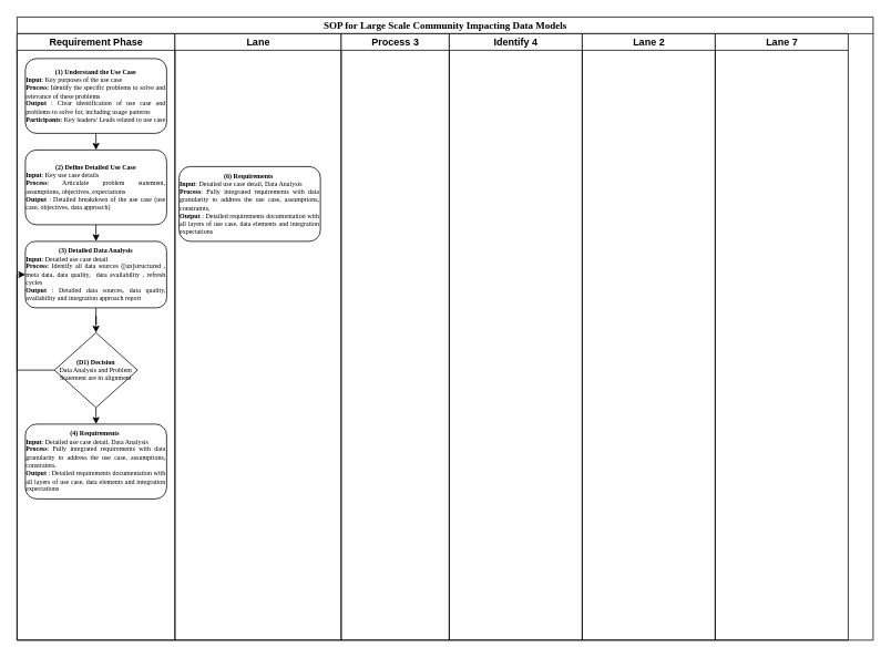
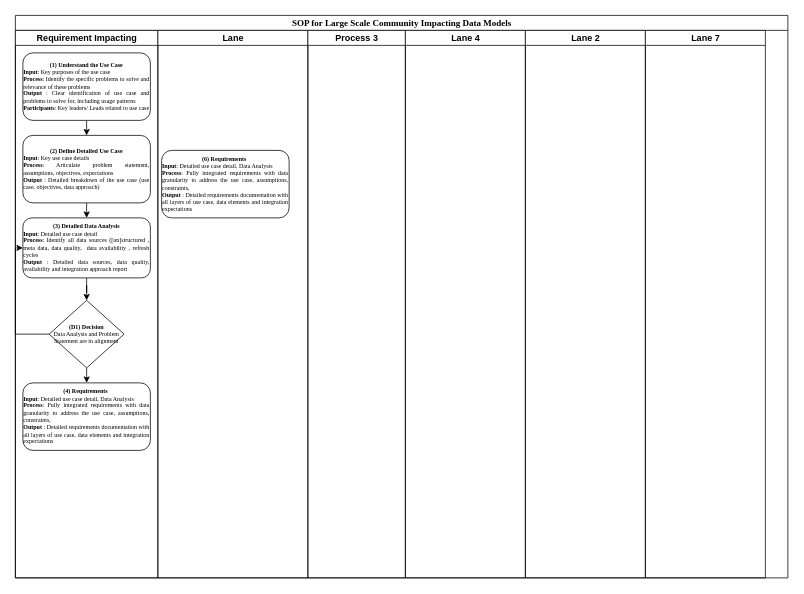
  <mxCell id="0" />
  <mxCell id="1" parent="0" />
  <mxCell id="2" value="&lt;font style=&quot;font-size: 12px&quot;&gt;SOP for Large Scale Community Impacting Data Models&lt;/font&gt;" style="swimlane;html=1;childLayout=stackLayout;startSize=20;rounded=0;shadow=0;labelBackgroundColor=none;strokeWidth=1;fontFamily=Verdana;fontSize=8;align=center;" parent="1" vertex="1"><mxGeometry x="20" y="20" width="1030" height="750" as="geometry" /></mxCell>
- <mxCell id="3" value="Requirement Phase" style="swimlane;html=1;startSize=20;" parent="2" vertex="1"><mxGeometry y="20" width="190" height="730" as="geometry" /></mxCell>
+ <mxCell id="3" value="Requirement Impacting" style="swimlane;html=1;startSize=20;" parent="2" vertex="1"><mxGeometry y="20" width="190" height="730" as="geometry" /></mxCell>
  <mxCell id="4" style="edgeStyle=orthogonalEdgeStyle;rounded=0;orthogonalLoop=1;jettySize=auto;html=1;exitX=0.5;exitY=1;exitDx=0;exitDy=0;entryX=0.5;entryY=0;entryDx=0;entryDy=0;" edge="1" parent="3" source="5" target="7"><mxGeometry relative="1" as="geometry" /></mxCell>
  <mxCell id="5" value="&lt;b&gt;(1)&lt;/b&gt; &lt;b&gt;Understand the Use Case&lt;br&gt;&lt;div style=&quot;text-align: justify&quot;&gt;&lt;b&gt;Input&lt;/b&gt;&lt;span style=&quot;font-weight: normal&quot;&gt;: Key purposes of the use case&lt;/span&gt;&lt;/div&gt;&lt;/b&gt;&lt;b&gt;&lt;div style=&quot;text-align: justify&quot;&gt;&lt;b&gt;Process&lt;/b&gt;&lt;span style=&quot;font-weight: normal&quot;&gt;: Identify the specific problems to solve and relevance of these problems&lt;/span&gt;&lt;/div&gt;&lt;/b&gt;&lt;b&gt;&lt;div style=&quot;text-align: justify&quot;&gt;&lt;b&gt;Output&lt;/b&gt;&lt;span style=&quot;font-weight: normal&quot;&gt; : Clear identification of use case and problems to solve for, including usage patterns&lt;/span&gt;&lt;/div&gt;&lt;/b&gt;&lt;b&gt;&lt;div style=&quot;text-align: justify&quot;&gt;&lt;b&gt;Participants&lt;/b&gt;&lt;span style=&quot;font-weight: normal&quot;&gt;: Key leaders/ Leads related to use case&lt;/span&gt;&lt;/div&gt;&lt;/b&gt;" style="rounded=1;whiteSpace=wrap;html=1;shadow=0;labelBackgroundColor=none;strokeWidth=1;fontFamily=Verdana;fontSize=8;align=center;" parent="3" vertex="1"><mxGeometry x="10" y="30" width="170" height="90" as="geometry" /></mxCell>
  <mxCell id="6" style="edgeStyle=orthogonalEdgeStyle;rounded=0;orthogonalLoop=1;jettySize=auto;html=1;exitX=0.5;exitY=1;exitDx=0;exitDy=0;entryX=0.5;entryY=0;entryDx=0;entryDy=0;" edge="1" parent="3" source="7" target="9"><mxGeometry relative="1" as="geometry" /></mxCell>
  <mxCell id="7" value="&lt;b&gt;(2)&lt;/b&gt; &lt;b&gt;Define Detailed Use Case&lt;br&gt;&lt;div style=&quot;text-align: justify&quot;&gt;&lt;b&gt;Input&lt;/b&gt;&lt;span style=&quot;font-weight: normal&quot;&gt;: Key use case details&lt;/span&gt;&lt;/div&gt;&lt;/b&gt;&lt;b&gt;&lt;div style=&quot;text-align: justify&quot;&gt;&lt;b&gt;Process&lt;/b&gt;&lt;span style=&quot;font-weight: normal&quot;&gt;: Articulate problem statement, assumptions, objectives, expectations&amp;nbsp;&lt;/span&gt;&lt;/div&gt;&lt;/b&gt;&lt;b&gt;&lt;div style=&quot;text-align: justify&quot;&gt;&lt;b&gt;Output&lt;/b&gt;&lt;span style=&quot;font-weight: normal&quot;&gt; : Detailed breakdown of the use case (use case, objectives, data approach)&lt;/span&gt;&lt;/div&gt;&lt;/b&gt;" style="rounded=1;whiteSpace=wrap;html=1;shadow=0;labelBackgroundColor=none;strokeWidth=1;fontFamily=Verdana;fontSize=8;align=center;" vertex="1" parent="3"><mxGeometry x="10" y="140" width="170" height="90" as="geometry" /></mxCell>
  <mxCell id="8" style="edgeStyle=orthogonalEdgeStyle;rounded=0;orthogonalLoop=1;jettySize=auto;html=1;entryX=0.5;entryY=0;entryDx=0;entryDy=0;" edge="1" parent="3" source="9" target="12"><mxGeometry relative="1" as="geometry" /></mxCell>
  <mxCell id="9" value="&lt;b&gt;(3)&lt;/b&gt;&amp;nbsp;&lt;b&gt;Detailed Data Analysis&lt;br&gt;&lt;div style=&quot;text-align: justify&quot;&gt;&lt;b&gt;Input&lt;/b&gt;&lt;span style=&quot;font-weight: normal&quot;&gt;: Detailed use case detail&lt;/span&gt;&lt;/div&gt;&lt;/b&gt;&lt;div style=&quot;text-align: justify&quot;&gt;&lt;b style=&quot;font-weight: bold&quot;&gt;Process&lt;/b&gt;: Identify all data sources ([un]structured , meta data, data quality,&amp;nbsp; data availability&amp;nbsp;, refresh cycles&lt;/div&gt;&lt;b&gt;&lt;div style=&quot;text-align: justify&quot;&gt;&lt;b&gt;Output&lt;/b&gt;&lt;span style=&quot;font-weight: normal&quot;&gt; : Detailed data sources, data quality, availability and integration approach report&lt;/span&gt;&lt;/div&gt;&lt;/b&gt;" style="rounded=1;whiteSpace=wrap;html=1;shadow=0;labelBackgroundColor=none;strokeWidth=1;fontFamily=Verdana;fontSize=8;align=center;" vertex="1" parent="3"><mxGeometry x="10" y="250" width="170" height="80" as="geometry" /></mxCell>
  <mxCell id="10" style="edgeStyle=orthogonalEdgeStyle;rounded=0;orthogonalLoop=1;jettySize=auto;html=1;exitX=0.5;exitY=1;exitDx=0;exitDy=0;entryX=0.5;entryY=0;entryDx=0;entryDy=0;" edge="1" parent="3" source="12" target="13"><mxGeometry relative="1" as="geometry" /></mxCell>
  <mxCell id="11" style="edgeStyle=orthogonalEdgeStyle;rounded=0;orthogonalLoop=1;jettySize=auto;html=1;entryX=0;entryY=0.5;entryDx=0;entryDy=0;exitX=0;exitY=0.5;exitDx=0;exitDy=0;" edge="1" parent="3" source="12" target="9"><mxGeometry relative="1" as="geometry"><Array as="points"><mxPoint y="405" /><mxPoint y="290" /></Array></mxGeometry></mxCell>
  <mxCell id="12" value="&lt;b&gt;(D1) Decision&lt;/b&gt;&lt;br&gt;Data Analysis and Problem Statement are in alignment" style="rhombus;whiteSpace=wrap;html=1;rounded=0;shadow=0;labelBackgroundColor=none;strokeWidth=1;fontFamily=Verdana;fontSize=8;align=center;" vertex="1" parent="3"><mxGeometry x="45" y="360" width="100" height="90" as="geometry" /></mxCell>
  <mxCell id="13" value="&lt;b&gt;(4)&lt;/b&gt;&amp;nbsp;&lt;b&gt;Requirements&amp;nbsp;&lt;br&gt;&lt;div style=&quot;text-align: justify&quot;&gt;&lt;b&gt;Input&lt;/b&gt;&lt;span style=&quot;font-weight: normal&quot;&gt;: Detailed use case detail, Data Analysis&lt;/span&gt;&lt;/div&gt;&lt;/b&gt;&lt;div style=&quot;text-align: justify&quot;&gt;&lt;b style=&quot;font-weight: bold&quot;&gt;Process&lt;/b&gt;: Fully integrated requirements with data granularity to address the use case, assumptions, constraints,&lt;/div&gt;&lt;b&gt;&lt;div style=&quot;text-align: justify&quot;&gt;&lt;b&gt;Output&lt;/b&gt;&lt;span style=&quot;font-weight: normal&quot;&gt; : Detailed requirements documentation with all layers of use case, data elements and integration expectations&lt;/span&gt;&lt;/div&gt;&lt;/b&gt;" style="rounded=1;whiteSpace=wrap;html=1;shadow=0;labelBackgroundColor=none;strokeWidth=1;fontFamily=Verdana;fontSize=8;align=center;" vertex="1" parent="3"><mxGeometry x="10" y="470" width="170" height="90" as="geometry" /></mxCell>
  <mxCell id="14" value="Lane" style="swimlane;html=1;startSize=20;" parent="2" vertex="1"><mxGeometry x="190" y="20" width="200" height="730" as="geometry" /></mxCell>
  <mxCell id="15" value="&lt;b&gt;(6)&lt;/b&gt;&amp;nbsp;&lt;b&gt;Requirements&amp;nbsp;&lt;br&gt;&lt;div style=&quot;text-align: justify&quot;&gt;&lt;b&gt;Input&lt;/b&gt;&lt;span style=&quot;font-weight: normal&quot;&gt;: Detailed use case detail, Data Analysis&lt;/span&gt;&lt;/div&gt;&lt;/b&gt;&lt;div style=&quot;text-align: justify&quot;&gt;&lt;b style=&quot;font-weight: bold&quot;&gt;Process&lt;/b&gt;: Fully integrated requirements with data granularity to address the use case, assumptions, constraints,&lt;/div&gt;&lt;b&gt;&lt;div style=&quot;text-align: justify&quot;&gt;&lt;b&gt;Output&lt;/b&gt;&lt;span style=&quot;font-weight: normal&quot;&gt; : Detailed requirements documentation with all layers of use case, data elements and integration expectations&lt;/span&gt;&lt;/div&gt;&lt;/b&gt;" style="rounded=1;whiteSpace=wrap;html=1;shadow=0;labelBackgroundColor=none;strokeWidth=1;fontFamily=Verdana;fontSize=8;align=center;" vertex="1" parent="14"><mxGeometry x="5" y="160" width="170" height="90" as="geometry" /></mxCell>
  <mxCell id="16" value="Process 3" style="swimlane;html=1;startSize=20;" parent="2" vertex="1"><mxGeometry x="390" y="20" width="130" height="730" as="geometry" /></mxCell>
- <mxCell id="17" value="Identify 4" style="swimlane;html=1;startSize=20;" parent="2" vertex="1"><mxGeometry x="520" y="20" width="160" height="730" as="geometry" /></mxCell>
+ <mxCell id="17" value="Lane 4" style="swimlane;html=1;startSize=20;" parent="2" vertex="1"><mxGeometry x="520" y="20" width="160" height="730" as="geometry" /></mxCell>
  <mxCell id="18" value="Lane 2" style="swimlane;html=1;startSize=20;" parent="2" vertex="1"><mxGeometry x="680" y="20" width="160" height="730" as="geometry" /></mxCell>
  <mxCell id="19" value="Lane 7" style="swimlane;html=1;startSize=20;" parent="2" vertex="1"><mxGeometry x="840" y="20" width="160" height="730" as="geometry" /></mxCell>
